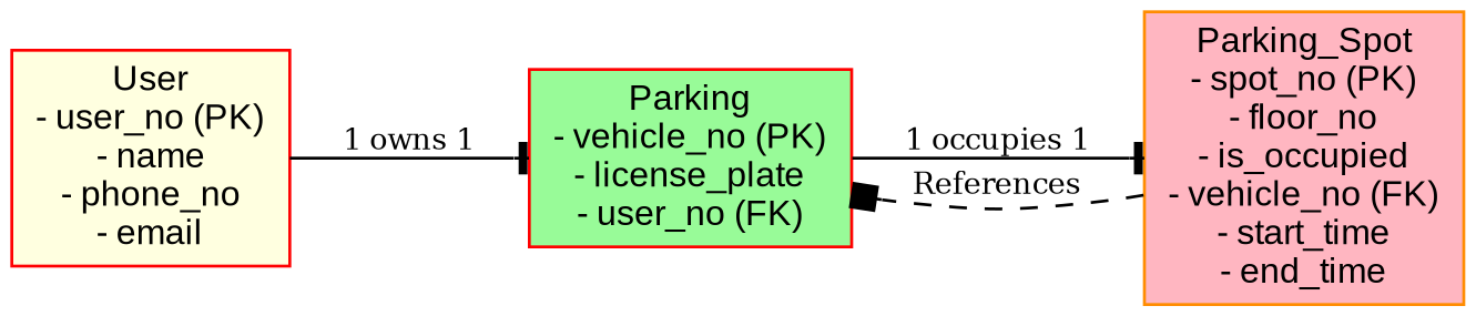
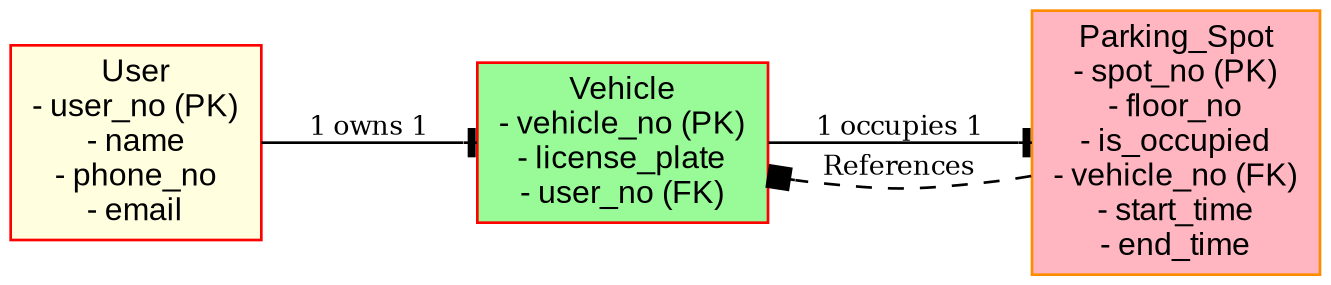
  digraph {
    bgcolor=white
    rankdir=LR
    node [color=red fontname=Arial fontsize=12 shape=rectangle style=filled]
    edge [arrowhead=tee constraint=true fontsize=10]
    n1 [label="User\n- user_no (PK)\n- name\n- phone_no\n- email" fillcolor=lightyellow]
-   n2 [label="Parking\n- vehicle_no (PK)\n- license_plate\n- user_no (FK)" fillcolor=palegreen]
+   n2 [label="Vehicle\n- vehicle_no (PK)\n- license_plate\n- user_no (FK)" fillcolor=palegreen]
    n3 [color=darkorange label="Parking_Spot\n- spot_no (PK)\n- floor_no\n- is_occupied\n- vehicle_no (FK)\n- start_time\n- end_time" fillcolor=lightpink]
    n1 -> n2 [label="1 owns 1"]
    n2 -> n3 [label="1 occupies 1"]
    n3 -> n2 [arrowhead=box label=References style=dashed constraint=""]
  }
